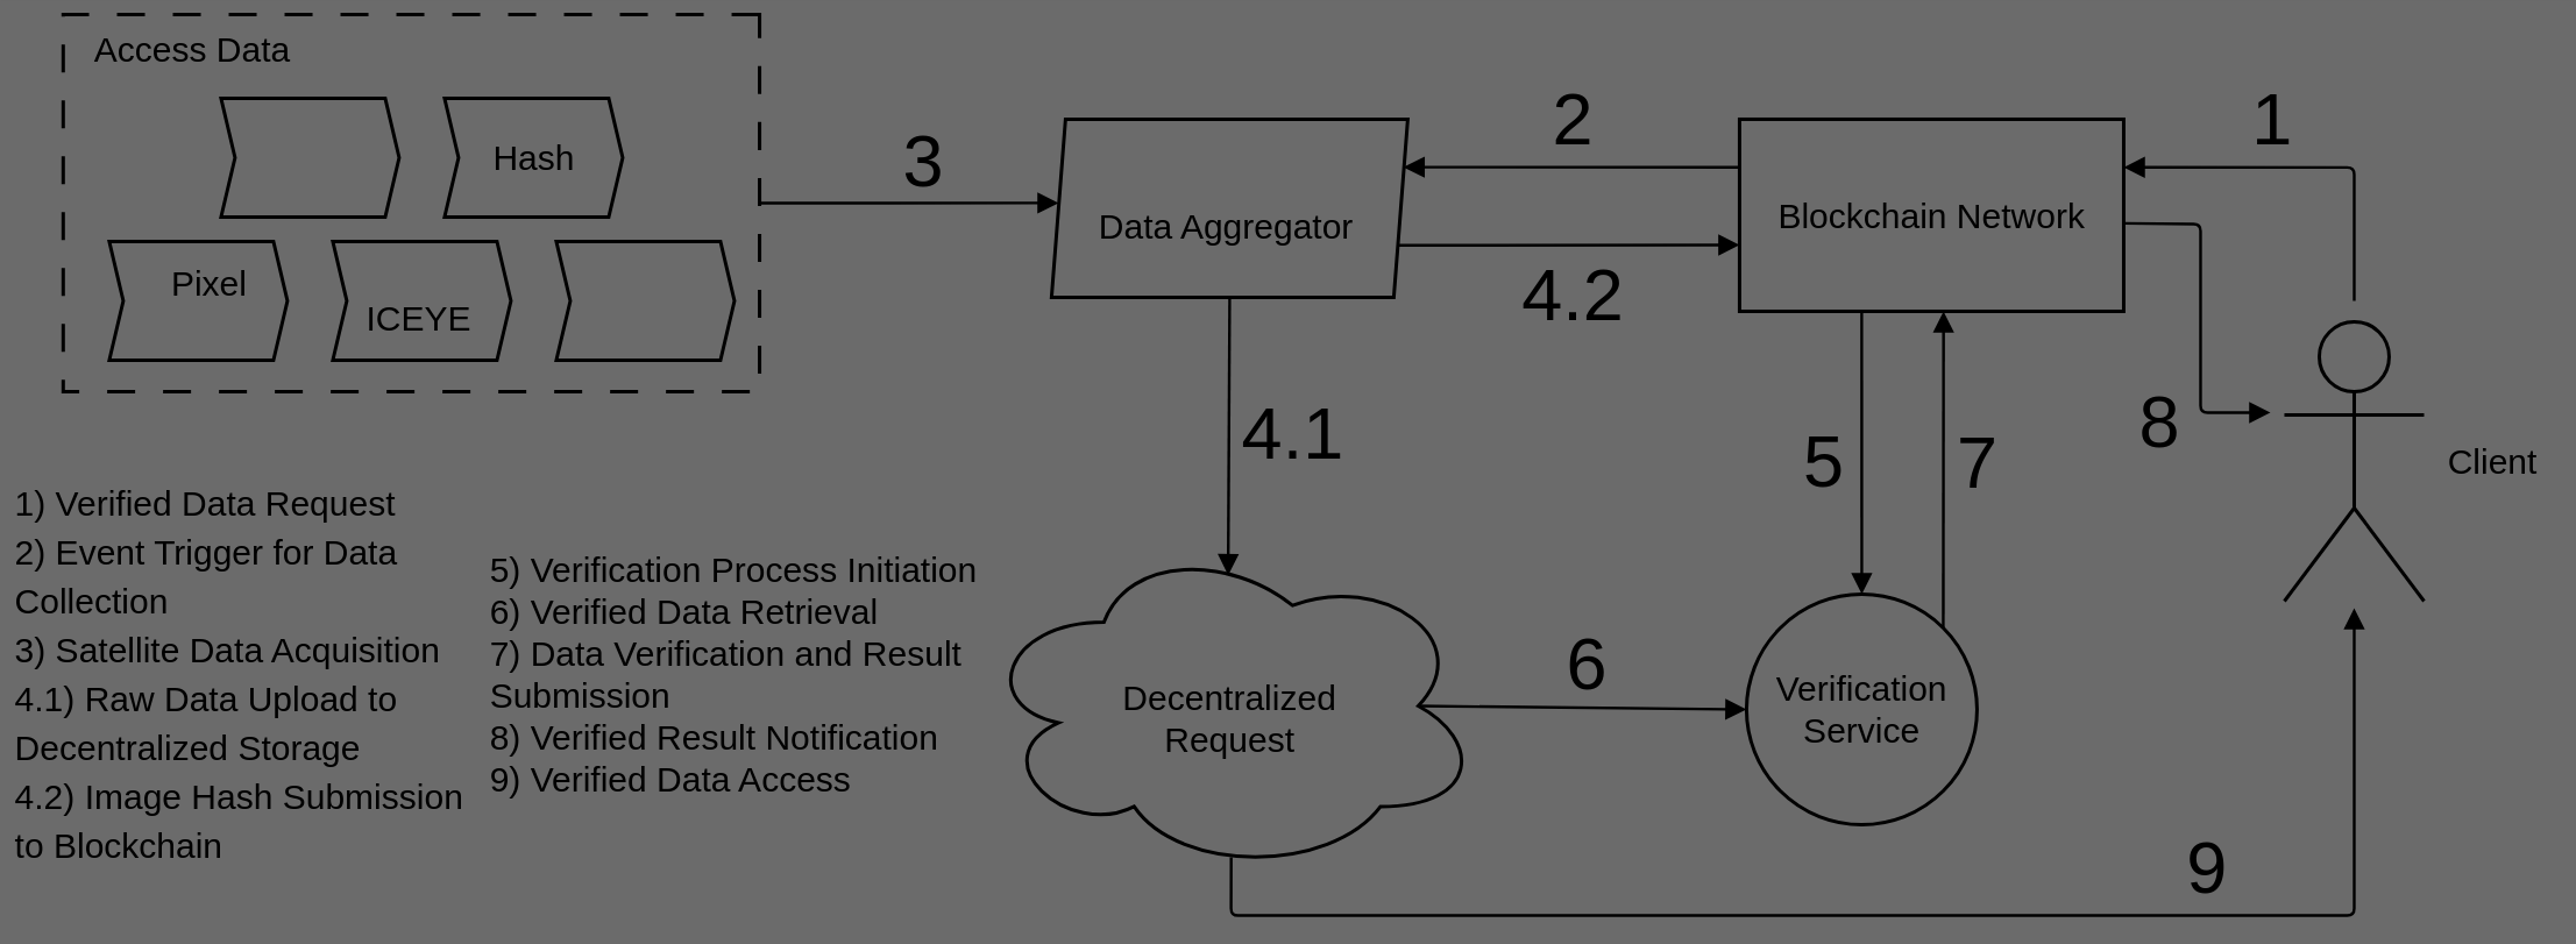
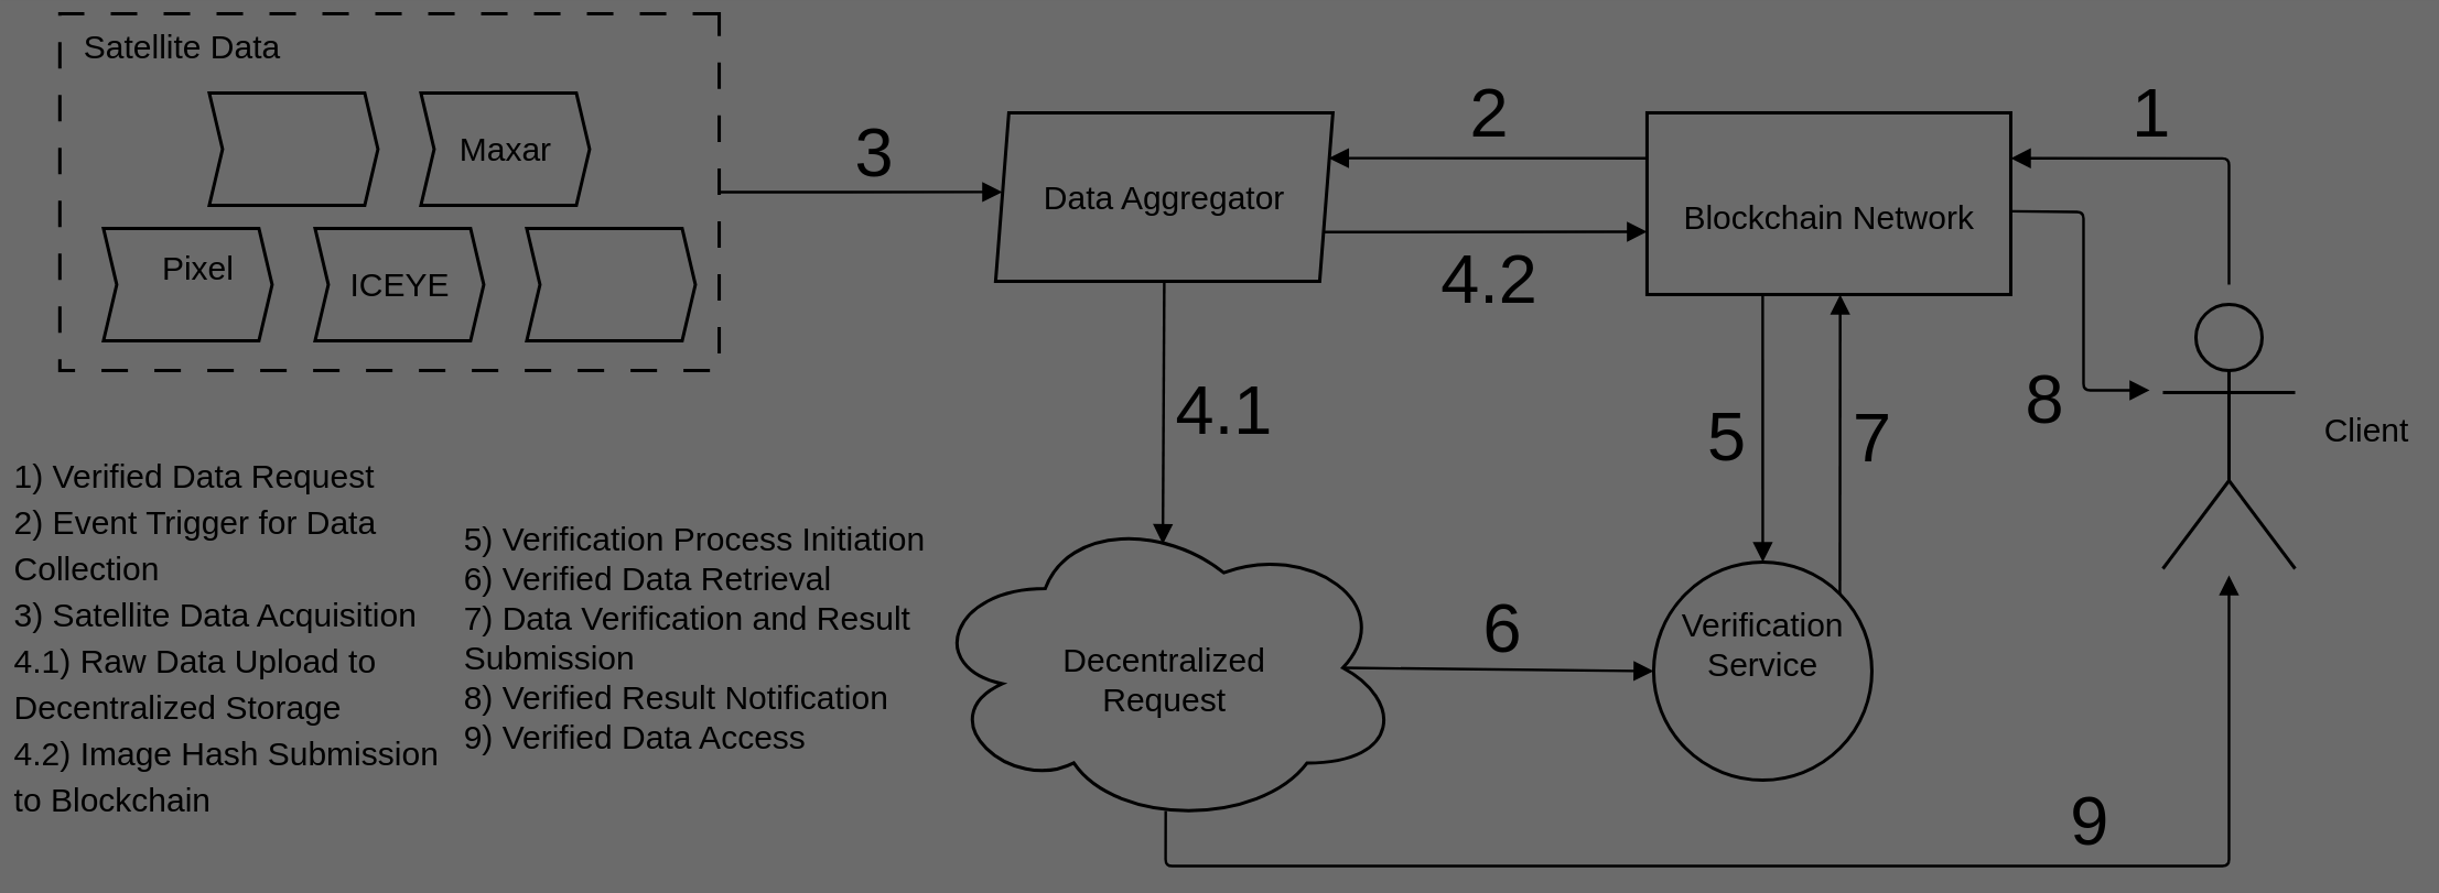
  <mxCell id="0" />
  <mxCell id="1" parent="0" />
  <mxCell id="2" style="edgeStyle=none;html=1;entryX=1;entryY=0.25;entryDx=0;entryDy=0;fontSize=18;strokeWidth=4;endSize=20;endArrow=block;endFill=1;" parent="1" target="12" edge="1"><mxGeometry relative="1" as="geometry"><mxPoint x="3370" y="430" as="sourcePoint" /><Array as="points"><mxPoint x="3370" y="239" /></Array></mxGeometry></mxCell>
  <mxCell id="3" value="&lt;span style=&quot;font-size: 105px;&quot;&gt;&lt;font style=&quot;font-size: 105px;&quot;&gt;1&lt;/font&gt;&lt;/span&gt;" style="edgeLabel;html=1;align=center;verticalAlign=middle;resizable=0;points=[];fontSize=105;labelBackgroundColor=none;" parent="2" vertex="1" connectable="0"><mxGeometry x="-0.132" y="-3" relative="1" as="geometry"><mxPoint x="-84" y="-66" as="offset" /></mxGeometry></mxCell>
  <mxCell id="4" value="&lt;div style=&quot;align-items: center; display: flex; color: rgb(232, 232, 232); font-family: Arial, sans-serif; font-size: 14px; text-align: start;&quot; class=&quot;QpPSMb&quot;&gt;&lt;div style=&quot;font-size: 18px;&quot; class=&quot;DoxwDb&quot;&gt;&lt;div style=&quot;color: var(--YLNNHc); font-family: &amp;quot;Google Sans&amp;quot;, Arial, sans-serif-medium, sans-serif; word-break: break-word; line-height: 114%;&quot; role=&quot;heading&quot; data-attrid=&quot;title&quot; aria-level=&quot;2&quot; class=&quot;PZPZlf ssJ7i xgAzOe&quot;&gt;&lt;br&gt;&lt;/div&gt;&lt;/div&gt;&lt;/div&gt;&lt;div style=&quot;align-items: center; display: flex; color: rgb(232, 232, 232); font-family: Arial, sans-serif; font-size: 14px; text-align: start; background-color: rgb(31, 31, 31);&quot; class=&quot;nwVKo&quot;&gt;&lt;div class=&quot;loJjTe&quot;&gt;&lt;/div&gt;&lt;/div&gt;" style="shape=umlActor;verticalLabelPosition=bottom;verticalAlign=top;html=1;outlineConnect=0;fillColor=none;strokeWidth=5;" parent="1" vertex="1"><mxGeometry x="3270" y="460" width="200" height="400" as="geometry" /></mxCell>
  <mxCell id="5" style="edgeStyle=none;html=1;exitX=0;exitY=0.25;exitDx=0;exitDy=0;entryX=0.988;entryY=0.269;entryDx=0;entryDy=0;strokeWidth=4;fontSize=47;entryPerimeter=0;endSize=20;endArrow=block;endFill=1;" parent="1" source="12" target="17" edge="1"><mxGeometry relative="1" as="geometry" /></mxCell>
  <mxCell id="6" value="&lt;p style=&quot;line-height: 84%; font-size: 25px;&quot;&gt;&lt;font style=&quot;font-size: 25px;&quot;&gt;&lt;br&gt;&lt;/font&gt;&lt;/p&gt;&lt;p&gt;&lt;/p&gt;" style="edgeLabel;html=1;align=center;verticalAlign=middle;resizable=0;points=[];fontSize=47;" parent="5" vertex="1" connectable="0"><mxGeometry x="0.125" y="-1" relative="1" as="geometry"><mxPoint x="-1354" y="994" as="offset" /></mxGeometry></mxCell>
  <mxCell id="7" value="&lt;span style=&quot;font-size: 105px;&quot;&gt;&lt;font style=&quot;font-size: 105px;&quot;&gt;2&lt;/font&gt;&lt;/span&gt;" style="edgeLabel;html=1;align=center;verticalAlign=middle;resizable=0;points=[];fontSize=105;labelBackgroundColor=none;fontStyle=0" parent="5" vertex="1" connectable="0"><mxGeometry x="-0.22" relative="1" as="geometry"><mxPoint x="-52" y="-69" as="offset" /></mxGeometry></mxCell>
  <mxCell id="8" style="edgeStyle=none;html=1;entryX=0.5;entryY=0;entryDx=0;entryDy=0;strokeWidth=4;fontSize=25;exitX=0.318;exitY=1.002;exitDx=0;exitDy=0;exitPerimeter=0;endSize=20;endArrow=block;endFill=1;" parent="1" target="25" edge="1" source="12"><mxGeometry relative="1" as="geometry"><mxPoint x="2665" y="430" as="sourcePoint" /></mxGeometry></mxCell>
  <mxCell id="9" value="5" style="edgeLabel;html=1;align=center;verticalAlign=middle;resizable=0;points=[];fontSize=105;labelBackgroundColor=none;" parent="8" vertex="1" connectable="0"><mxGeometry x="0.113" y="2" relative="1" as="geometry"><mxPoint x="-57" y="-11" as="offset" /></mxGeometry></mxCell>
  <mxCell id="10" style="edgeStyle=none;html=1;strokeWidth=4;fontSize=25;exitX=1.002;exitY=0.542;exitDx=0;exitDy=0;exitPerimeter=0;endSize=20;endArrow=block;endFill=1;" parent="1" source="12" edge="1"><mxGeometry relative="1" as="geometry"><mxPoint x="3050" y="320" as="sourcePoint" /><mxPoint x="3250" y="590" as="targetPoint" /><Array as="points"><mxPoint x="3150" y="320" /><mxPoint x="3150" y="590" /></Array></mxGeometry></mxCell>
  <mxCell id="11" value="8" style="edgeLabel;html=1;align=center;verticalAlign=middle;resizable=0;points=[];fontSize=105;labelBackgroundColor=none;" parent="10" vertex="1" connectable="0"><mxGeometry x="0.006" y="6" relative="1" as="geometry"><mxPoint x="-66" y="149" as="offset" /></mxGeometry></mxCell>
  <mxCell id="12" value="" style="rounded=0;whiteSpace=wrap;html=1;labelBackgroundColor=#18141D;fontSize=18;fillColor=none;strokeWidth=5;" parent="1" vertex="1"><mxGeometry x="2490" y="170" width="550" height="275" as="geometry" /></mxCell>
  <mxCell id="13" style="edgeStyle=none;html=1;exitX=0.5;exitY=1;exitDx=0;exitDy=0;strokeWidth=4;fontSize=25;entryX=0.497;entryY=0.11;entryDx=0;entryDy=0;entryPerimeter=0;endSize=20;endArrow=block;endFill=1;" parent="1" source="17" target="22" edge="1"><mxGeometry relative="1" as="geometry" /></mxCell>
  <mxCell id="14" value="4.1" style="edgeLabel;html=1;align=center;verticalAlign=middle;resizable=0;points=[];fontSize=105;labelBackgroundColor=none;" parent="13" vertex="1" connectable="0"><mxGeometry x="0.292" relative="1" as="geometry"><mxPoint x="91" y="-63" as="offset" /></mxGeometry></mxCell>
  <mxCell id="15" style="edgeStyle=none;html=1;strokeWidth=4;fontSize=25;exitX=0.973;exitY=0.708;exitDx=0;exitDy=0;exitPerimeter=0;endSize=20;endArrow=block;endFill=1;" parent="1" edge="1" source="17"><mxGeometry relative="1" as="geometry"><mxPoint x="1980" y="350" as="sourcePoint" /><mxPoint x="2490" y="350" as="targetPoint" /></mxGeometry></mxCell>
  <mxCell id="16" value="4.2" style="edgeLabel;html=1;align=center;verticalAlign=middle;resizable=0;points=[];fontSize=105;labelBackgroundColor=none;" parent="15" vertex="1" connectable="0"><mxGeometry x="0.152" y="-7" relative="1" as="geometry"><mxPoint x="-33" y="63" as="offset" /></mxGeometry></mxCell>
  <mxCell id="17" value="" style="shape=parallelogram;perimeter=parallelogramPerimeter;whiteSpace=wrap;html=1;fixedSize=1;labelBackgroundColor=#18141D;fontSize=18;fillColor=none;strokeWidth=5;" parent="1" vertex="1"><mxGeometry x="1505" y="170" width="510" height="255" as="geometry" /></mxCell>
  <mxCell id="18" style="edgeStyle=none;html=1;exitX=1;exitY=0.5;exitDx=0;exitDy=0;fontSize=47;strokeWidth=4;entryX=0.02;entryY=0.47;entryDx=0;entryDy=0;entryPerimeter=0;endSize=20;endArrow=block;endFill=1;" parent="1" source="26" edge="1" target="17"><mxGeometry relative="1" as="geometry"><mxPoint x="1500" y="290" as="targetPoint" /></mxGeometry></mxCell>
  <mxCell id="19" value="3" style="edgeLabel;html=1;align=center;verticalAlign=middle;resizable=0;points=[];fontSize=105;labelBackgroundColor=none;" parent="18" vertex="1" connectable="0"><mxGeometry x="0.061" y="-10" relative="1" as="geometry"><mxPoint x="6" y="-70" as="offset" /></mxGeometry></mxCell>
  <mxCell id="20" style="edgeStyle=none;html=1;exitX=0.875;exitY=0.5;exitDx=0;exitDy=0;exitPerimeter=0;entryX=0;entryY=0.5;entryDx=0;entryDy=0;strokeWidth=4;fontSize=25;endSize=20;endArrow=block;endFill=1;" parent="1" source="22" target="25" edge="1"><mxGeometry relative="1" as="geometry" /></mxCell>
  <mxCell id="21" value="6" style="edgeLabel;html=1;align=center;verticalAlign=middle;resizable=0;points=[];fontSize=105;labelBackgroundColor=none;" parent="20" vertex="1" connectable="0"><mxGeometry x="0.067" y="1" relative="1" as="geometry"><mxPoint x="-10" y="-62" as="offset" /></mxGeometry></mxCell>
  <mxCell id="22" value="&lt;font style=&quot;font-size: 25px;&quot;&gt;&lt;br&gt;&lt;/font&gt;" style="ellipse;shape=cloud;whiteSpace=wrap;html=1;labelBackgroundColor=#18141D;strokeWidth=5;fontSize=18;fillColor=none;" parent="1" vertex="1"><mxGeometry x="1400" y="770" width="720" height="480" as="geometry" /></mxCell>
  <mxCell id="23" style="edgeStyle=none;html=1;exitX=1;exitY=0;exitDx=0;exitDy=0;strokeWidth=4;fontSize=25;entryX=0.531;entryY=1;entryDx=0;entryDy=0;entryPerimeter=0;endSize=20;endArrow=block;endFill=1;" parent="1" source="25" edge="1" target="12"><mxGeometry relative="1" as="geometry"><mxPoint x="2782" y="450" as="targetPoint" /></mxGeometry></mxCell>
  <mxCell id="24" value="7" style="edgeLabel;html=1;align=center;verticalAlign=middle;resizable=0;points=[];fontSize=105;labelBackgroundColor=none;" parent="23" vertex="1" connectable="0"><mxGeometry x="0.024" y="-5" relative="1" as="geometry"><mxPoint x="43" y="-6" as="offset" /></mxGeometry></mxCell>
  <mxCell id="25" value="" style="ellipse;whiteSpace=wrap;html=1;aspect=fixed;labelBackgroundColor=#18141D;strokeWidth=5;fontSize=25;fillColor=none;" parent="1" vertex="1"><mxGeometry x="2500" y="850" width="330" height="330" as="geometry" /></mxCell>
  <mxCell id="26" value="" style="rounded=0;whiteSpace=wrap;html=1;labelBackgroundColor=#18141D;fontSize=18;fillColor=none;dashed=1;dashPattern=8 8;strokeWidth=5;flipH=1;" parent="1" vertex="1"><mxGeometry x="90" y="20" width="997" height="540" as="geometry" /></mxCell>
  <mxCell id="27" style="edgeStyle=none;html=1;exitX=0.503;exitY=0.951;exitDx=0;exitDy=0;exitPerimeter=0;strokeWidth=4;fontSize=25;endSize=20;endArrow=block;endFill=1;" parent="1" source="22" edge="1"><mxGeometry relative="1" as="geometry"><mxPoint x="2210" y="1280" as="sourcePoint" /><mxPoint x="3370" y="870" as="targetPoint" /><Array as="points"><mxPoint x="1762" y="1310" /><mxPoint x="3370" y="1310" /></Array></mxGeometry></mxCell>
  <mxCell id="28" value="9" style="edgeLabel;html=1;align=center;verticalAlign=middle;resizable=0;points=[];fontSize=105;labelBackgroundColor=none;" parent="27" vertex="1" connectable="0"><mxGeometry x="-0.266" y="-4" relative="1" as="geometry"><mxPoint x="698" y="-74" as="offset" /></mxGeometry></mxCell>
- <mxCell id="29" value="&lt;font style=&quot;font-size: 50px;&quot;&gt;Blockchain Network&lt;/font&gt;" style="text;html=1;strokeColor=none;fillColor=none;align=center;verticalAlign=middle;whiteSpace=wrap;rounded=0;labelBackgroundColor=none;strokeWidth=5;fontSize=45;" vertex="1" parent="1"><mxGeometry x="2520" y="252.5" width="490" height="110" as="geometry" /></mxCell>
- <mxCell id="30" value="&lt;span style=&quot;font-size: 50px;&quot;&gt;Data Aggregator&lt;/span&gt;" style="text;html=1;strokeColor=none;fillColor=none;align=center;verticalAlign=middle;whiteSpace=wrap;rounded=0;labelBackgroundColor=none;strokeWidth=5;fontSize=45;" vertex="1" parent="1"><mxGeometry x="1510" y="267.5" width="490" height="110" as="geometry" /></mxCell>
+ <mxCell id="29" value="&lt;font style=&quot;font-size: 50px;&quot;&gt;Blockchain Network&lt;/font&gt;" style="text;html=1;strokeColor=none;fillColor=none;align=center;verticalAlign=middle;whiteSpace=wrap;rounded=0;labelBackgroundColor=none;strokeWidth=5;fontSize=45;" vertex="1" parent="1"><mxGeometry x="2520" y="272.5" width="490" height="110" as="geometry" /></mxCell>
+ <mxCell id="30" value="&lt;span style=&quot;font-size: 50px;&quot;&gt;Data Aggregator&lt;/span&gt;" style="text;html=1;strokeColor=none;fillColor=none;align=center;verticalAlign=middle;whiteSpace=wrap;rounded=0;labelBackgroundColor=none;strokeWidth=5;fontSize=45;" vertex="1" parent="1"><mxGeometry x="1515" y="242.5" width="490" height="110" as="geometry" /></mxCell>
  <mxCell id="31" value="&lt;span style=&quot;font-size: 50px;&quot;&gt;Decentralized&lt;br&gt;Request&lt;/span&gt;" style="text;html=1;strokeColor=none;fillColor=none;align=center;verticalAlign=middle;whiteSpace=wrap;rounded=0;labelBackgroundColor=none;strokeWidth=5;fontSize=45;" vertex="1" parent="1"><mxGeometry x="1505" y="939" width="510" height="180" as="geometry" /></mxCell>
- <mxCell id="32" value="&lt;span style=&quot;font-size: 50px;&quot;&gt;Verification&lt;br&gt;Service&lt;/span&gt;" style="text;html=1;strokeColor=none;fillColor=none;align=center;verticalAlign=middle;whiteSpace=wrap;rounded=0;labelBackgroundColor=none;strokeWidth=5;fontSize=45;" vertex="1" parent="1"><mxGeometry x="2516.25" y="947.5" width="297.5" height="135" as="geometry" /></mxCell>
- <mxCell id="33" value="&lt;font style=&quot;font-size: 50px;&quot;&gt;Client&lt;/font&gt;" style="text;html=1;strokeColor=none;fillColor=none;align=center;verticalAlign=middle;whiteSpace=wrap;rounded=0;labelBackgroundColor=none;strokeWidth=5;fontSize=45;" vertex="1" parent="1"><mxGeometry x="3470" y="605" width="196" height="110" as="geometry" /></mxCell>
- <mxCell id="34" value="&lt;span style=&quot;font-size: 50px;&quot;&gt;Access Data&lt;/span&gt;" style="text;html=1;strokeColor=none;fillColor=none;align=center;verticalAlign=middle;whiteSpace=wrap;rounded=0;labelBackgroundColor=none;strokeWidth=5;fontSize=45;" vertex="1" parent="1"><mxGeometry x="90" y="20" width="370" height="100" as="geometry" /></mxCell>
+ <mxCell id="32" value="&lt;span style=&quot;font-size: 50px;&quot;&gt;Verification&lt;br&gt;Service&lt;/span&gt;" style="text;html=1;strokeColor=none;fillColor=none;align=center;verticalAlign=middle;whiteSpace=wrap;rounded=0;labelBackgroundColor=none;strokeWidth=5;fontSize=45;" vertex="1" parent="1"><mxGeometry x="2516.25" y="907.5" width="297.5" height="135" as="geometry" /></mxCell>
+ <mxCell id="33" value="&lt;font style=&quot;font-size: 50px;&quot;&gt;Client&lt;/font&gt;" style="text;html=1;strokeColor=none;fillColor=none;align=center;verticalAlign=middle;whiteSpace=wrap;rounded=0;labelBackgroundColor=none;strokeWidth=5;fontSize=45;" vertex="1" parent="1"><mxGeometry x="3480" y="595" width="196" height="110" as="geometry" /></mxCell>
+ <mxCell id="34" value="&lt;span style=&quot;font-size: 50px;&quot;&gt;Satellite Data&lt;/span&gt;" style="text;html=1;strokeColor=none;fillColor=none;align=center;verticalAlign=middle;whiteSpace=wrap;rounded=0;labelBackgroundColor=none;strokeWidth=5;fontSize=45;" vertex="1" parent="1"><mxGeometry x="90" y="20" width="370" height="100" as="geometry" /></mxCell>
  <mxCell id="35" value="" style="group" vertex="1" connectable="0" parent="1"><mxGeometry x="156" y="345" width="895" height="170" as="geometry" /></mxCell>
  <mxCell id="36" value="" style="group" vertex="1" connectable="0" parent="35"><mxGeometry x="640" width="255" height="170" as="geometry" /></mxCell>
  <mxCell id="37" value="" style="shape=step;perimeter=stepPerimeter;whiteSpace=wrap;html=1;fixedSize=1;labelBackgroundColor=none;strokeWidth=5;fontSize=50;fillColor=none;" vertex="1" parent="36"><mxGeometry width="255" height="170" as="geometry" /></mxCell>
  <mxCell id="38" value="" style="group" vertex="1" connectable="0" parent="35"><mxGeometry width="575" height="170" as="geometry" /></mxCell>
  <mxCell id="39" value="" style="group" vertex="1" connectable="0" parent="38"><mxGeometry width="255" height="170" as="geometry" /></mxCell>
  <mxCell id="40" value="" style="shape=step;perimeter=stepPerimeter;whiteSpace=wrap;html=1;fixedSize=1;labelBackgroundColor=none;strokeWidth=5;fontSize=50;fillColor=none;" vertex="1" parent="39"><mxGeometry width="255" height="170" as="geometry" /></mxCell>
  <mxCell id="41" value="&lt;span style=&quot;font-size: 50px;&quot;&gt;Pixel&lt;/span&gt;" style="text;html=1;strokeColor=none;fillColor=none;align=center;verticalAlign=middle;whiteSpace=wrap;rounded=0;labelBackgroundColor=none;strokeWidth=5;fontSize=45;" vertex="1" parent="39"><mxGeometry x="42.5" y="17.5" width="200" height="85" as="geometry" /></mxCell>
  <mxCell id="42" value="" style="group" vertex="1" connectable="0" parent="38"><mxGeometry x="320" width="255" height="170" as="geometry" /></mxCell>
  <mxCell id="43" value="" style="shape=step;perimeter=stepPerimeter;whiteSpace=wrap;html=1;fixedSize=1;labelBackgroundColor=none;strokeWidth=5;fontSize=50;fillColor=none;" vertex="1" parent="42"><mxGeometry width="255" height="170" as="geometry" /></mxCell>
- <mxCell id="44" value="&lt;span style=&quot;font-size: 50px;&quot;&gt;ICEYE&lt;/span&gt;" style="text;html=1;strokeColor=none;fillColor=none;align=center;verticalAlign=middle;whiteSpace=wrap;rounded=0;labelBackgroundColor=none;strokeWidth=5;fontSize=45;" vertex="1" parent="42"><mxGeometry x="22.5" y="67.5" width="200" height="85" as="geometry" /></mxCell>
+ <mxCell id="44" value="&lt;span style=&quot;font-size: 50px;&quot;&gt;ICEYE&lt;/span&gt;" style="text;html=1;strokeColor=none;fillColor=none;align=center;verticalAlign=middle;whiteSpace=wrap;rounded=0;labelBackgroundColor=none;strokeWidth=5;fontSize=45;" vertex="1" parent="42"><mxGeometry x="27.5" y="42.5" width="200" height="85" as="geometry" /></mxCell>
  <mxCell id="45" value="" style="group" vertex="1" connectable="0" parent="1"><mxGeometry x="316" y="140" width="575" height="170" as="geometry" /></mxCell>
  <mxCell id="46" value="" style="shape=step;perimeter=stepPerimeter;whiteSpace=wrap;html=1;fixedSize=1;labelBackgroundColor=none;strokeWidth=5;fontSize=50;fillColor=none;container=0;" vertex="1" parent="45"><mxGeometry width="255" height="170" as="geometry" /></mxCell>
  <mxCell id="47" value="" style="shape=step;perimeter=stepPerimeter;whiteSpace=wrap;html=1;fixedSize=1;labelBackgroundColor=none;strokeWidth=5;fontSize=50;fillColor=none;container=0;" vertex="1" parent="45"><mxGeometry x="320" width="255" height="170" as="geometry" /></mxCell>
- <mxCell id="48" value="&lt;span style=&quot;font-size: 50px;&quot;&gt;Hash&lt;/span&gt;" style="text;html=1;strokeColor=none;fillColor=none;align=center;verticalAlign=middle;whiteSpace=wrap;rounded=0;labelBackgroundColor=none;strokeWidth=5;fontSize=45;container=0;" vertex="1" parent="45"><mxGeometry x="347.5" y="42.5" width="200" height="85" as="geometry" /></mxCell>
+ <mxCell id="48" value="&lt;span style=&quot;font-size: 50px;&quot;&gt;Maxar&lt;/span&gt;" style="text;html=1;strokeColor=none;fillColor=none;align=center;verticalAlign=middle;whiteSpace=wrap;rounded=0;labelBackgroundColor=none;strokeWidth=5;fontSize=45;container=0;" vertex="1" parent="45"><mxGeometry x="347.5" y="42.5" width="200" height="85" as="geometry" /></mxCell>
  <mxCell id="49" value="&lt;div style=&quot;text-align: left; line-height: 140%;&quot;&gt;&lt;span style=&quot;background-color: initial;&quot;&gt;&lt;font style=&quot;font-size: 50px;&quot;&gt;1) Verified Data Request&lt;/font&gt;&lt;/span&gt;&lt;/div&gt;&lt;font style=&quot;font-size: 50px;&quot;&gt;&lt;span style=&quot;background-color: initial;&quot;&gt;&lt;div style=&quot;text-align: left; line-height: 140%;&quot;&gt;&lt;span style=&quot;background-color: initial;&quot;&gt;2) Event Trigger for Data Collection&lt;/span&gt;&lt;/div&gt;&lt;/span&gt;&lt;span style=&quot;background-color: initial;&quot;&gt;&lt;div style=&quot;text-align: left; line-height: 140%;&quot;&gt;&lt;span style=&quot;background-color: initial;&quot;&gt;3) Satellite Data Acquisition&lt;/span&gt;&lt;/div&gt;&lt;/span&gt;&lt;span style=&quot;background-color: initial;&quot;&gt;&lt;div style=&quot;text-align: left; line-height: 140%;&quot;&gt;4.1) Raw Data Upload to Decentralized Storage&lt;br&gt;4.2)&amp;nbsp;Image Hash Submission to Blockchain&lt;/div&gt;&lt;/span&gt;&lt;/font&gt;" style="text;html=1;strokeColor=none;fillColor=none;align=center;verticalAlign=middle;whiteSpace=wrap;rounded=0;labelBackgroundColor=none;strokeWidth=5;fontSize=50;" vertex="1" parent="1"><mxGeometry x="20" y="601.25" width="670" height="727.5" as="geometry" /></mxCell>
  <mxCell id="50" value="&lt;div style=&quot;text-align: left; line-height: 140%;&quot;&gt;&lt;/div&gt;&lt;div style=&quot;text-align: left;&quot;&gt;&lt;span style=&quot;background-color: initial;&quot;&gt;5) Verification Process Initiation&lt;/span&gt;&lt;/div&gt;&lt;span style=&quot;background-color: initial;&quot;&gt;&lt;div style=&quot;text-align: left;&quot;&gt;6) Verified Data Retrieval&lt;/div&gt;&lt;div style=&quot;text-align: left;&quot;&gt;7)&amp;nbsp;Data Verification and Result Submission&lt;/div&gt;&lt;div style=&quot;text-align: left;&quot;&gt;8)&amp;nbsp;Verified Result Notification&lt;/div&gt;&lt;div style=&quot;text-align: left;&quot;&gt;9)&amp;nbsp;Verified Data Access&lt;/div&gt;&lt;/span&gt;" style="text;html=1;strokeColor=none;fillColor=none;align=center;verticalAlign=middle;whiteSpace=wrap;rounded=0;labelBackgroundColor=none;strokeWidth=5;fontSize=50;" vertex="1" parent="1"><mxGeometry x="700" y="640" width="710" height="650" as="geometry" /></mxCell>
